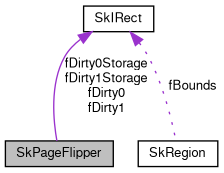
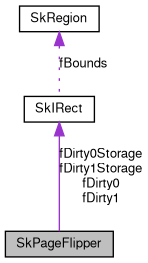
  digraph {
    node [color=black fillcolor=white fontname=FreeSans fontsize=10 shape=record style=filled]
    edge [color=darkorchid3 dir=back fontname=FreeSans fontsize=10 labelfontname=FreeSans labelfontsize=10]
    n1 [fillcolor=grey75 fontcolor=black height=0.2 label=SkPageFlipper width=0.4]
    n2 [height=0.2 label=SkRegion width=0.4]
    n3 [height=0.2 label=SkIRect width=0.4]
    n3 -> n1 [label="fDirty0Storage\nfDirty1Storage\nfDirty0\nfDirty1" style=solid]
-   n3 -> n2 [label=fBounds style=dotted]
+   n2 -> n3 [label=fBounds style=dotted]
  }
